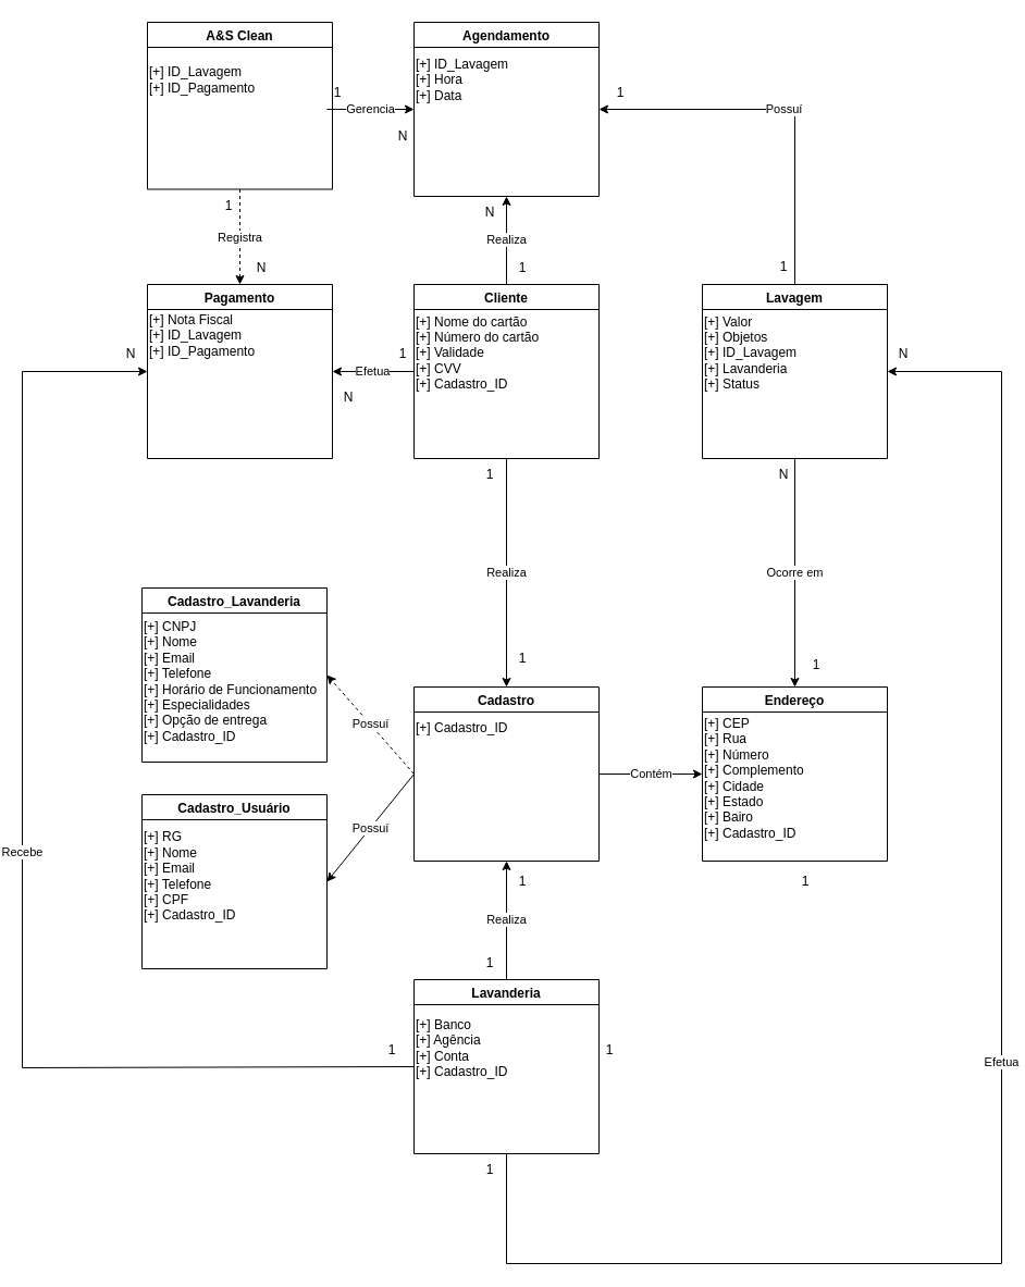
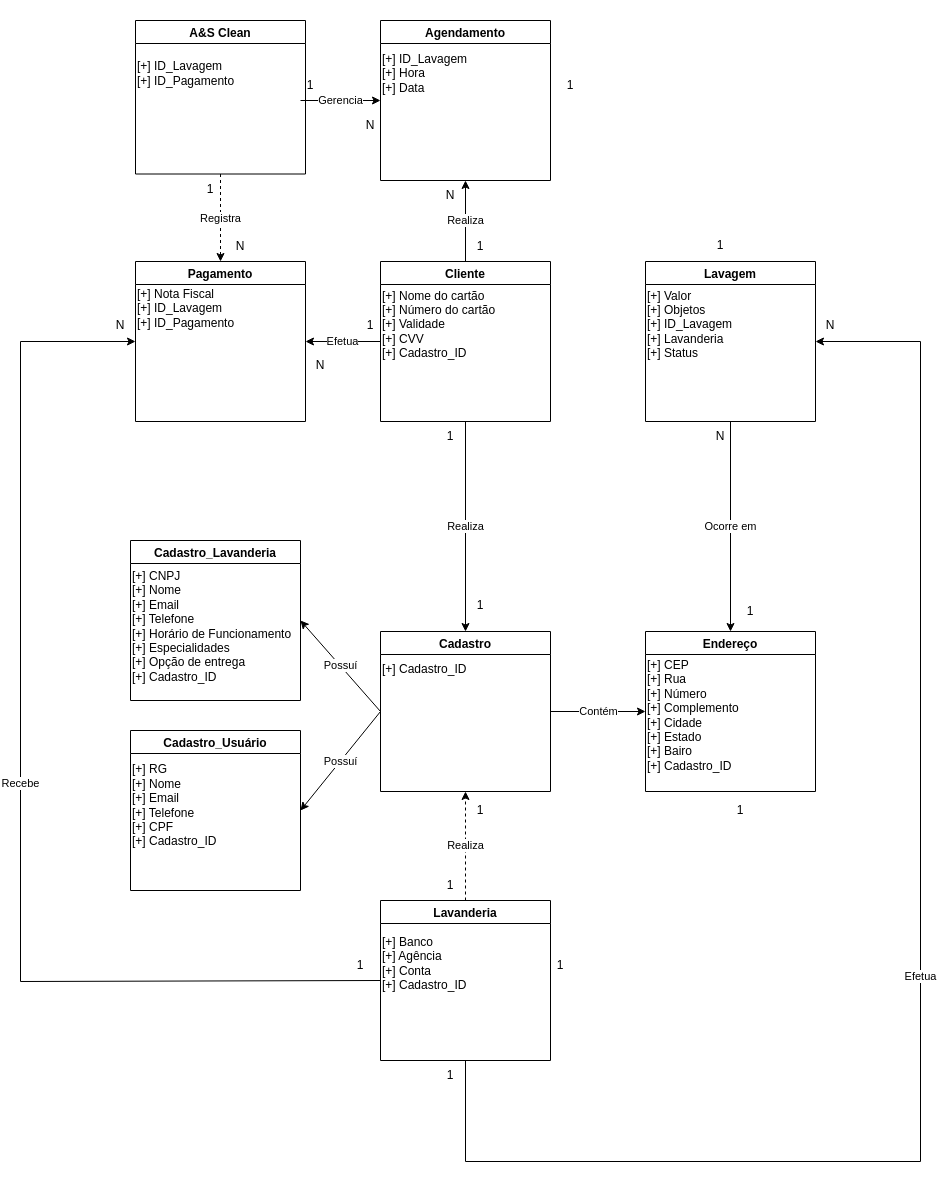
  <mxCell id="0" />
  <mxCell id="1" parent="0" />
  <mxCell id="2" value="Cliente" style="swimlane;" parent="1" vertex="1"><mxGeometry x="380" y="261" width="170" height="160" as="geometry" /></mxCell>
  <mxCell id="3" value="&lt;div&gt;[+] Nome do cartão&lt;br&gt;&lt;/div&gt;&lt;div&gt;[+] Número do cartão&lt;br&gt;&lt;/div&gt;&lt;div&gt;[+] Validade&lt;/div&gt;&lt;div&gt;[+] CVV&lt;/div&gt;&lt;div&gt;&lt;div&gt;[+] Cadastro_ID&lt;/div&gt;&lt;/div&gt;" style="text;html=1;strokeColor=none;fillColor=none;align=left;verticalAlign=middle;whiteSpace=wrap;rounded=0;" parent="2" vertex="1"><mxGeometry y="33" width="170" height="59" as="geometry" /></mxCell>
  <mxCell id="4" value="Lavanderia" style="swimlane;startSize=23;" parent="1" vertex="1"><mxGeometry x="380" y="900" width="170" height="160" as="geometry" /></mxCell>
  <mxCell id="5" value="&lt;div&gt;[+] Banco&lt;br&gt;&lt;/div&gt;&lt;div&gt;[+] Agência&lt;br&gt;&lt;/div&gt;&lt;div&gt;[+] Conta&lt;br&gt;&lt;/div&gt;&lt;div&gt;&lt;div&gt;[+] Cadastro_ID&lt;/div&gt;&lt;/div&gt;" style="text;html=1;strokeColor=none;fillColor=none;align=left;verticalAlign=middle;whiteSpace=wrap;rounded=0;" parent="4" vertex="1"><mxGeometry y="40" width="170" height="45" as="geometry" /></mxCell>
  <mxCell id="6" value="A&amp;S Clean" style="swimlane;" parent="1" vertex="1"><mxGeometry x="135" y="20" width="170" height="153.5" as="geometry" /></mxCell>
  <mxCell id="7" value="&lt;div&gt;[+] ID_Lavagem&lt;br&gt;&lt;/div&gt;&lt;div&gt;[+] ID_Pagamento&lt;br&gt;&lt;/div&gt;" style="text;html=1;strokeColor=none;fillColor=none;align=left;verticalAlign=middle;whiteSpace=wrap;rounded=0;" vertex="1" parent="6"><mxGeometry y="42.5" width="170" height="20" as="geometry" /></mxCell>
  <mxCell id="8" value="Lavagem" style="swimlane;" parent="1" vertex="1"><mxGeometry x="645" y="261" width="170" height="160" as="geometry" /></mxCell>
  <mxCell id="9" value="&lt;div&gt;[+] Valor&lt;br&gt;&lt;/div&gt;&lt;div&gt;[+] Objetos&lt;br&gt;&lt;/div&gt;&lt;div&gt;[+] ID_Lavagem&lt;br&gt;&lt;/div&gt;&lt;div&gt;[+] Lavanderia&lt;br&gt;&lt;/div&gt;&lt;div&gt;[+] Status&lt;br&gt;&lt;/div&gt;" style="text;html=1;strokeColor=none;fillColor=none;align=left;verticalAlign=middle;whiteSpace=wrap;rounded=0;" parent="8" vertex="1"><mxGeometry y="25" width="170" height="75" as="geometry" /></mxCell>
  <mxCell id="10" value="Agendamento" style="swimlane;" parent="1" vertex="1"><mxGeometry x="380" y="20" width="170" height="160" as="geometry" /></mxCell>
  <mxCell id="11" value="&lt;div&gt;[+] ID_Lavagem&lt;br&gt;&lt;/div&gt;&lt;div&gt;[+] Hora&lt;br&gt;&lt;/div&gt;&lt;div&gt;[+] Data&lt;br&gt;&lt;/div&gt;" style="text;html=1;strokeColor=none;fillColor=none;align=left;verticalAlign=middle;whiteSpace=wrap;rounded=0;" parent="10" vertex="1"><mxGeometry y="30" width="170" height="45" as="geometry" /></mxCell>
  <mxCell id="12" value="Cadastro" style="swimlane;" parent="1" vertex="1"><mxGeometry x="380" y="631" width="170" height="160" as="geometry" /></mxCell>
  <mxCell id="13" value="&lt;div&gt;[+] Cadastro_ID&lt;/div&gt;" style="text;html=1;strokeColor=none;fillColor=none;align=left;verticalAlign=middle;whiteSpace=wrap;rounded=0;" vertex="1" parent="12"><mxGeometry y="25" width="170" height="25" as="geometry" /></mxCell>
  <mxCell id="14" value="Endereço" style="swimlane;" parent="1" vertex="1"><mxGeometry x="645" y="631" width="170" height="160" as="geometry" /></mxCell>
  <mxCell id="15" value="&lt;div&gt;[+] CEP&lt;br&gt;&lt;/div&gt;&lt;div&gt;[+] Rua&lt;br&gt;&lt;/div&gt;&lt;div&gt;[+] Número&lt;/div&gt;&lt;div&gt;[+] Complemento&lt;br&gt;&lt;/div&gt;&lt;div&gt;[+] Cidade&lt;br&gt;&lt;/div&gt;&lt;div&gt;[+] Estado&lt;/div&gt;&lt;div&gt;[+] Bairo&lt;br&gt;&lt;/div&gt;&lt;div&gt;&lt;div&gt;[+] Cadastro_ID&lt;/div&gt;&lt;/div&gt;" style="text;html=1;strokeColor=none;fillColor=none;align=left;verticalAlign=middle;whiteSpace=wrap;rounded=0;" vertex="1" parent="14"><mxGeometry y="29" width="170" height="110" as="geometry" /></mxCell>
  <mxCell id="16" value="Pagamento" style="swimlane;startSize=23;" parent="1" vertex="1"><mxGeometry x="135" y="261" width="170" height="160" as="geometry" /></mxCell>
  <mxCell id="17" value="&lt;div&gt;[+] Nota Fiscal&lt;br&gt;&lt;/div&gt;&lt;div&gt;[+] ID_Lavagem&lt;br&gt;&lt;/div&gt;&lt;div&gt;[+] ID_Pagamento&lt;br&gt;&lt;/div&gt;" style="text;html=1;strokeColor=none;fillColor=none;align=left;verticalAlign=middle;whiteSpace=wrap;rounded=0;" vertex="1" parent="16"><mxGeometry y="29" width="170" height="35" as="geometry" /></mxCell>
  <mxCell id="18" value="Realiza" style="endArrow=classic;html=1;rounded=0;exitX=0.5;exitY=1;exitDx=0;exitDy=0;entryX=0.5;entryY=0;entryDx=0;entryDy=0;" parent="1" source="2" target="12" edge="1"><mxGeometry width="50" height="50" relative="1" as="geometry"><mxPoint x="780" y="671" as="sourcePoint" /><mxPoint x="440" y="641" as="targetPoint" /></mxGeometry></mxCell>
  <mxCell id="19" value="Realiza" style="endArrow=classic;html=1;rounded=0;exitX=0.5;exitY=0;exitDx=0;exitDy=0;entryX=0.5;entryY=1;entryDx=0;entryDy=0;" parent="1" source="2" target="10" edge="1"><mxGeometry width="50" height="50" relative="1" as="geometry"><mxPoint x="780" y="701" as="sourcePoint" /><mxPoint x="830" y="651" as="targetPoint" /></mxGeometry></mxCell>
  <mxCell id="20" value="Ocorre em" style="endArrow=classic;html=1;rounded=0;exitX=0.5;exitY=1;exitDx=0;exitDy=0;entryX=0.5;entryY=0;entryDx=0;entryDy=0;" parent="1" source="8" target="14" edge="1"><mxGeometry width="50" height="50" relative="1" as="geometry"><mxPoint x="780" y="701" as="sourcePoint" /><mxPoint x="830" y="651" as="targetPoint" /></mxGeometry></mxCell>
  <mxCell id="21" value="Contém" style="endArrow=classic;html=1;rounded=0;exitX=1;exitY=0.5;exitDx=0;exitDy=0;entryX=0;entryY=0.5;entryDx=0;entryDy=0;" parent="1" source="12" target="14" edge="1"><mxGeometry width="50" height="50" relative="1" as="geometry"><mxPoint x="780" y="571" as="sourcePoint" /><mxPoint x="830" y="521" as="targetPoint" /></mxGeometry></mxCell>
- <mxCell id="22" value="Possuí" style="endArrow=classic;html=1;rounded=0;entryX=1;entryY=0.5;entryDx=0;entryDy=0;exitX=0.5;exitY=0;exitDx=0;exitDy=0;" parent="1" source="8" target="10" edge="1"><mxGeometry width="50" height="50" relative="1" as="geometry"><mxPoint x="780" y="441" as="sourcePoint" /><mxPoint x="830" y="391" as="targetPoint" /><Array as="points"><mxPoint x="730" y="100" /></Array></mxGeometry></mxCell>
- <mxCell id="23" value="Realiza" style="endArrow=classic;html=1;rounded=0;exitX=0.5;exitY=0;exitDx=0;exitDy=0;entryX=0.5;entryY=1;entryDx=0;entryDy=0;" parent="1" source="4" target="12" edge="1"><mxGeometry width="50" height="50" relative="1" as="geometry"><mxPoint x="660" y="931" as="sourcePoint" /><mxPoint x="710" y="881" as="targetPoint" /></mxGeometry></mxCell>
- <mxCell id="24" value="Possuí" style="endArrow=classic;html=1;rounded=0;exitX=0;exitY=0.5;exitDx=0;exitDy=0;entryX=1;entryY=0.5;entryDx=0;entryDy=0;dashed=1;" parent="1" source="12" target="25" edge="1"><mxGeometry width="50" height="50" relative="1" as="geometry"><mxPoint x="660" y="661" as="sourcePoint" /><mxPoint x="260" y="631" as="targetPoint" /></mxGeometry></mxCell>
+ <mxCell id="23" value="Realiza" style="endArrow=classic;html=1;rounded=0;exitX=0.5;exitY=0;exitDx=0;exitDy=0;entryX=0.5;entryY=1;entryDx=0;entryDy=0;dashed=1;" parent="1" source="4" target="12" edge="1"><mxGeometry width="50" height="50" relative="1" as="geometry"><mxPoint x="660" y="931" as="sourcePoint" /><mxPoint x="710" y="881" as="targetPoint" /></mxGeometry></mxCell>
+ <mxCell id="24" value="Possuí" style="endArrow=classic;html=1;rounded=0;exitX=0;exitY=0.5;exitDx=0;exitDy=0;entryX=1;entryY=0.5;entryDx=0;entryDy=0;" parent="1" source="12" target="25" edge="1"><mxGeometry width="50" height="50" relative="1" as="geometry"><mxPoint x="660" y="661" as="sourcePoint" /><mxPoint x="260" y="631" as="targetPoint" /></mxGeometry></mxCell>
  <mxCell id="25" value="Cadastro_Lavanderia" style="swimlane;" parent="1" vertex="1"><mxGeometry x="130" y="540" width="170" height="160" as="geometry" /></mxCell>
  <mxCell id="26" value="&lt;div&gt;[+] CNPJ&lt;/div&gt;&lt;div&gt;[+] Nome&lt;/div&gt;&lt;div&gt;[+] Email&lt;/div&gt;&lt;div&gt;[+] Telefone&lt;/div&gt;&lt;div&gt;[+] Horário de Funcionamento&lt;/div&gt;&lt;div&gt;[+] Especialidades&lt;/div&gt;&lt;div&gt;[+] Opção de entrega&lt;/div&gt;&lt;div&gt;&lt;div&gt;[+] Cadastro_ID&lt;/div&gt;&lt;/div&gt;" style="text;html=1;strokeColor=none;fillColor=none;align=left;verticalAlign=middle;whiteSpace=wrap;rounded=0;" parent="25" vertex="1"><mxGeometry y="31" width="170" height="110" as="geometry" /></mxCell>
  <mxCell id="27" value="Cadastro_Usuário" style="swimlane;" parent="1" vertex="1"><mxGeometry x="130" y="730" width="170" height="160" as="geometry" /></mxCell>
  <mxCell id="28" value="&lt;div&gt;[+] RG&lt;/div&gt;&lt;div&gt;[+] Nome&lt;br&gt;&lt;/div&gt;&lt;div&gt;[+] Email&lt;/div&gt;&lt;div&gt;[+] Telefone&lt;/div&gt;&lt;div&gt;[+] CPF&lt;/div&gt;&lt;div&gt;&lt;div&gt;[+] Cadastro_ID&lt;/div&gt;&lt;/div&gt;" style="text;html=1;strokeColor=none;fillColor=none;align=left;verticalAlign=middle;whiteSpace=wrap;rounded=0;" parent="27" vertex="1"><mxGeometry y="40" width="170" height="70" as="geometry" /></mxCell>
  <mxCell id="29" value="Possuí" style="endArrow=classic;html=1;rounded=0;entryX=1;entryY=0.5;entryDx=0;entryDy=0;exitX=0;exitY=0.5;exitDx=0;exitDy=0;" parent="1" source="12" target="27" edge="1"><mxGeometry width="50" height="50" relative="1" as="geometry"><mxPoint x="660" y="661" as="sourcePoint" /><mxPoint x="710" y="611" as="targetPoint" /></mxGeometry></mxCell>
  <mxCell id="30" value="Efetua" style="endArrow=classic;html=1;rounded=0;exitX=0;exitY=0.5;exitDx=0;exitDy=0;entryX=1;entryY=0.5;entryDx=0;entryDy=0;" parent="1" source="2" target="16" edge="1"><mxGeometry width="50" height="50" relative="1" as="geometry"><mxPoint x="390" y="721" as="sourcePoint" /><mxPoint x="270" y="621" as="targetPoint" /></mxGeometry></mxCell>
  <mxCell id="31" value="Registra" style="endArrow=classic;html=1;rounded=0;exitX=0.5;exitY=1;exitDx=0;exitDy=0;entryX=0.5;entryY=0;entryDx=0;entryDy=0;dashed=1;" parent="1" source="6" target="16" edge="1"><mxGeometry width="50" height="50" relative="1" as="geometry"><mxPoint x="520" y="261" as="sourcePoint" /><mxPoint x="570" y="211" as="targetPoint" /></mxGeometry></mxCell>
  <mxCell id="32" value="Recebe" style="endArrow=classic;html=1;rounded=0;exitX=0;exitY=0.5;exitDx=0;exitDy=0;entryX=0;entryY=0.5;entryDx=0;entryDy=0;" parent="1" source="4" target="16" edge="1"><mxGeometry width="50" height="50" relative="1" as="geometry"><mxPoint x="380" y="921" as="sourcePoint" /><mxPoint x="-60" y="861" as="targetPoint" /><Array as="points"><mxPoint x="20" y="981" /><mxPoint x="20" y="341" /></Array></mxGeometry></mxCell>
  <mxCell id="33" value="Efetua" style="endArrow=classic;html=1;rounded=0;exitX=0.5;exitY=1;exitDx=0;exitDy=0;entryX=1;entryY=0.5;entryDx=0;entryDy=0;" parent="1" source="4" target="8" edge="1"><mxGeometry width="50" height="50" relative="1" as="geometry"><mxPoint x="100" y="761" as="sourcePoint" /><mxPoint x="150" y="711" as="targetPoint" /><Array as="points"><mxPoint x="465" y="1161" /><mxPoint x="920" y="1161" /><mxPoint x="920" y="341" /></Array></mxGeometry></mxCell>
  <mxCell id="34" value="Gerencia" style="endArrow=classic;html=1;rounded=0;entryX=0;entryY=0.5;entryDx=0;entryDy=0;" parent="1" target="10" edge="1"><mxGeometry width="50" height="50" relative="1" as="geometry"><mxPoint x="300" y="100" as="sourcePoint" /><mxPoint x="920" y="401" as="targetPoint" /></mxGeometry></mxCell>
  <mxCell id="35" value="1" style="text;html=1;strokeColor=none;fillColor=none;align=center;verticalAlign=middle;whiteSpace=wrap;rounded=0;" vertex="1" parent="1"><mxGeometry x="440" y="1060" width="20" height="30" as="geometry" /></mxCell>
  <mxCell id="36" value="N" style="text;html=1;strokeColor=none;fillColor=none;align=center;verticalAlign=middle;whiteSpace=wrap;rounded=0;" vertex="1" parent="1"><mxGeometry x="820" y="310" width="20" height="30" as="geometry" /></mxCell>
  <mxCell id="37" value="1" style="text;html=1;strokeColor=none;fillColor=none;align=center;verticalAlign=middle;whiteSpace=wrap;rounded=0;" vertex="1" parent="1"><mxGeometry x="440" y="870" width="20" height="30" as="geometry" /></mxCell>
  <mxCell id="38" value="1" style="text;html=1;strokeColor=none;fillColor=none;align=center;verticalAlign=middle;whiteSpace=wrap;rounded=0;" vertex="1" parent="1"><mxGeometry y="795" width="20" height="30" as="geometry" x="470" /></mxCell>
  <mxCell id="39" value="1" style="text;html=1;strokeColor=none;fillColor=none;align=center;verticalAlign=middle;whiteSpace=wrap;rounded=0;" vertex="1" parent="1"><mxGeometry x="440" y="421" width="20" height="30" as="geometry" /></mxCell>
  <mxCell id="40" value="1" style="text;html=1;strokeColor=none;fillColor=none;align=center;verticalAlign=middle;whiteSpace=wrap;rounded=0;" vertex="1" parent="1"><mxGeometry y="590" width="20" height="30" as="geometry" x="470" /></mxCell>
  <mxCell id="41" value="N" style="text;html=1;strokeColor=none;fillColor=none;align=center;verticalAlign=middle;whiteSpace=wrap;rounded=0;" vertex="1" parent="1"><mxGeometry x="110" y="310" width="20" height="30" as="geometry" /></mxCell>
  <mxCell id="42" value="1" style="text;html=1;strokeColor=none;fillColor=none;align=center;verticalAlign=middle;whiteSpace=wrap;rounded=0;" vertex="1" parent="1"><mxGeometry x="350" y="950" width="20" height="30" as="geometry" /></mxCell>
  <mxCell id="43" value="1" style="text;html=1;strokeColor=none;fillColor=none;align=center;verticalAlign=middle;whiteSpace=wrap;rounded=0;" vertex="1" parent="1"><mxGeometry x="360" y="310" width="20" height="30" as="geometry" /></mxCell>
  <mxCell id="44" value="N" style="text;html=1;strokeColor=none;fillColor=none;align=center;verticalAlign=middle;whiteSpace=wrap;rounded=0;" vertex="1" parent="1"><mxGeometry x="310" y="350" width="20" height="30" as="geometry" /></mxCell>
  <mxCell id="45" value="1" style="text;html=1;strokeColor=none;fillColor=none;align=center;verticalAlign=middle;whiteSpace=wrap;rounded=0;" vertex="1" parent="1"><mxGeometry y="231" width="20" height="30" as="geometry" x="470" /></mxCell>
  <mxCell id="46" value="N" style="text;html=1;strokeColor=none;fillColor=none;align=center;verticalAlign=middle;whiteSpace=wrap;rounded=0;" vertex="1" parent="1"><mxGeometry x="440" y="180" width="20" height="30" as="geometry" /></mxCell>
  <mxCell id="47" value="1" style="text;html=1;strokeColor=none;fillColor=none;align=center;verticalAlign=middle;whiteSpace=wrap;rounded=0;" vertex="1" parent="1"><mxGeometry x="200" y="173.5" width="20" height="30" as="geometry" /></mxCell>
  <mxCell id="48" value="N" style="text;html=1;strokeColor=none;fillColor=none;align=center;verticalAlign=middle;whiteSpace=wrap;rounded=0;" vertex="1" parent="1"><mxGeometry x="230" y="231" width="20" height="30" as="geometry" /></mxCell>
  <mxCell id="49" value="1" style="text;html=1;strokeColor=none;fillColor=none;align=center;verticalAlign=middle;whiteSpace=wrap;rounded=0;" vertex="1" parent="1"><mxGeometry x="300" y="70" width="20" height="30" as="geometry" /></mxCell>
  <mxCell id="50" value="N" style="text;html=1;strokeColor=none;fillColor=none;align=center;verticalAlign=middle;whiteSpace=wrap;rounded=0;" vertex="1" parent="1"><mxGeometry x="360" y="110" width="20" height="30" as="geometry" /></mxCell>
  <mxCell id="51" value="1" style="text;html=1;strokeColor=none;fillColor=none;align=center;verticalAlign=middle;whiteSpace=wrap;rounded=0;" vertex="1" parent="1"><mxGeometry x="710" y="230" width="20" height="30" as="geometry" /></mxCell>
  <mxCell id="52" value="1" style="text;html=1;strokeColor=none;fillColor=none;align=center;verticalAlign=middle;whiteSpace=wrap;rounded=0;" vertex="1" parent="1"><mxGeometry x="560" y="70" width="20" height="30" as="geometry" /></mxCell>
  <mxCell id="53" value="N" style="text;html=1;strokeColor=none;fillColor=none;align=center;verticalAlign=middle;whiteSpace=wrap;rounded=0;" vertex="1" parent="1"><mxGeometry x="710" y="421" width="20" height="30" as="geometry" /></mxCell>
  <mxCell id="54" value="1" style="text;html=1;strokeColor=none;fillColor=none;align=center;verticalAlign=middle;whiteSpace=wrap;rounded=0;" vertex="1" parent="1"><mxGeometry x="740" y="596" width="20" height="30" as="geometry" /></mxCell>
  <mxCell id="55" value="1" style="text;html=1;strokeColor=none;fillColor=none;align=center;verticalAlign=middle;whiteSpace=wrap;rounded=0;" vertex="1" parent="1"><mxGeometry x="550" y="950" width="20" height="30" as="geometry" /></mxCell>
  <mxCell id="56" value="1" style="text;html=1;strokeColor=none;fillColor=none;align=center;verticalAlign=middle;whiteSpace=wrap;rounded=0;" vertex="1" parent="1"><mxGeometry x="730" y="795" width="20" height="30" as="geometry" /></mxCell>
